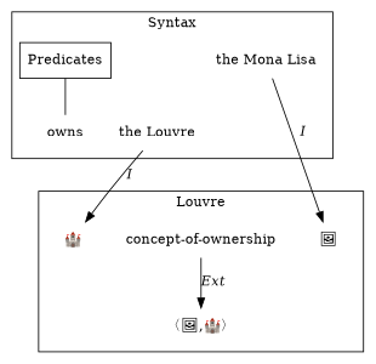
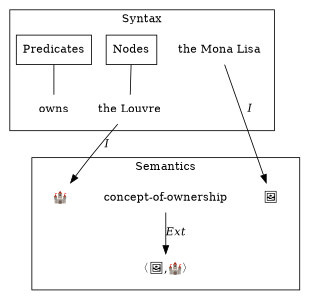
  digraph {
    node [shape=none]
+   n1 [label=<Nodes> shape=rect]
    n2 [label=<Predicates> shape=rect]
    n3 [label=<the Louvre>]
    n4 [label=<owns>]
    n5 [label=<the Mona Lisa>]
    n6 [label=<🏰>]
    n7 [label=<concept-of-ownership>]
    n8 [label=<🖼>]
    n9 [label=<〈🖼,🏰〉>]
    subgraph cluster_1 {
      label=Syntax
+     n1
      n2
      n3
      n4
      n5
    }
    subgraph cluster_2 {
-     label=Louvre
+     label=Semantics
      n6
      n7
      n8
      n9
    }
+   n1 -> n3 [dir=none]
    n2 -> n4 [dir=none]
    n3 -> n6 [label=<<i>I</i>>]
    n5 -> n8 [label=<<i>I</i>>]
    n7 -> n9 [label=<<i>Ext</i>>]
  }
